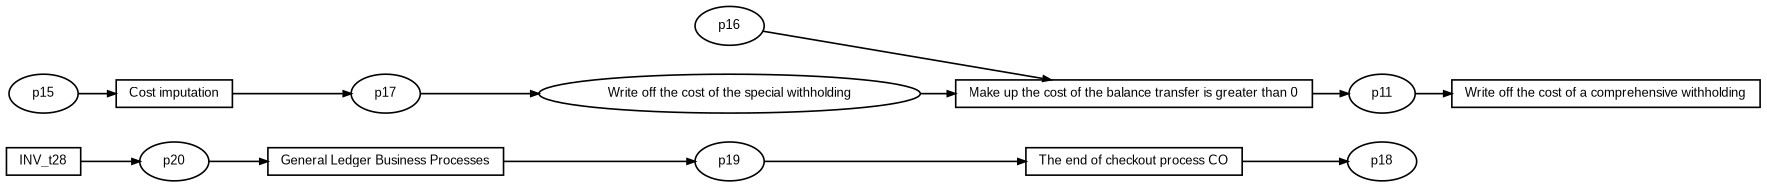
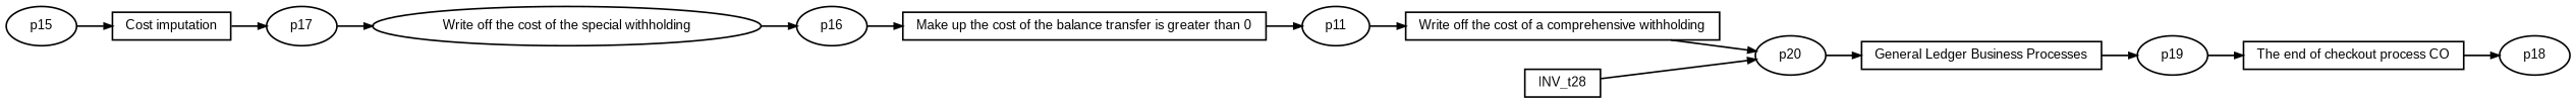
  digraph {
    fontname=Arial
    fontsize=8
    rankdir=LR
    ranksep=.3
    remincross=true
    node [fontname=Arial fontsize=8 shape=oval]
    edge [arrowsize=0.5]
    n1 [height=.2 label="The end of checkout process CO" shape=box width=.2]
    n2 [height=.2 label=p18 width=.2]
    n3 [height=.2 label="General Ledger Business Processes" shape=box width=.2]
    n4 [height=.2 label=p19 width=.2]
    n5 [height=.2 label="Write off the cost of the special withholding" shape=ellipse width=.2]
    n6 [height=.2 label=p16 width=.2]
    n7 [height=.2 label="Make up the cost of the balance transfer is greater than 0" shape=box width=.2]
    n8 [height=.2 label="Write off the cost of a comprehensive withholding" shape=box width=.2]
    n9 [height=.2 label=p20 width=.2]
    n10 [height=.2 label="Cost imputation" shape=box width=.2]
    n11 [height=.2 label=p17 width=.2]
    n12 [height=.2 label=p11 width=.2]
    n13 [height=.2 label=INV_t28 shape=box width=.2]
    n14 [height=.2 label=p15 width=.2]
    n1 -> n2
    n3 -> n4
    n4 -> n1
-   n5 -> n7
+   n5 -> n6
    n6 -> n7
    n7 -> n12
+   n8 -> n9
    n9 -> n3
    n10 -> n11
    n11 -> n5
    n12 -> n8
    n13 -> n9
    n14 -> n10
  }
